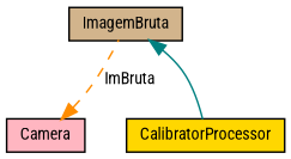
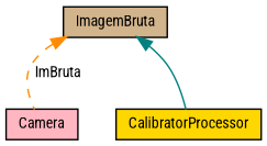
  digraph {
    fontname="Roboto Condensed"
    node [color=black fontname="Roboto Condensed" fontsize=10 shape=record style=filled]
    edge [dir=back fontname="Roboto Condensed" fontsize=10 labelfontname=Helvetica labelfontsize=10]
    n1 [fillcolor=gold fontcolor=black height=0.2 label=CalibratorProcessor width=0.4]
    n2 [fillcolor=lightpink height=0.2 label=Camera width=0.4]
    n3 [fillcolor=tan height=0.2 label=ImagemBruta width=0.4]
    n3 -> n1 [color=teal style=solid]
-   n2 -> n3 [color=darkorange label=" ImBruta" style=dashed]
+   n3 -> n2 [color=darkorange label=" ImBruta" style=dashed]
  }
